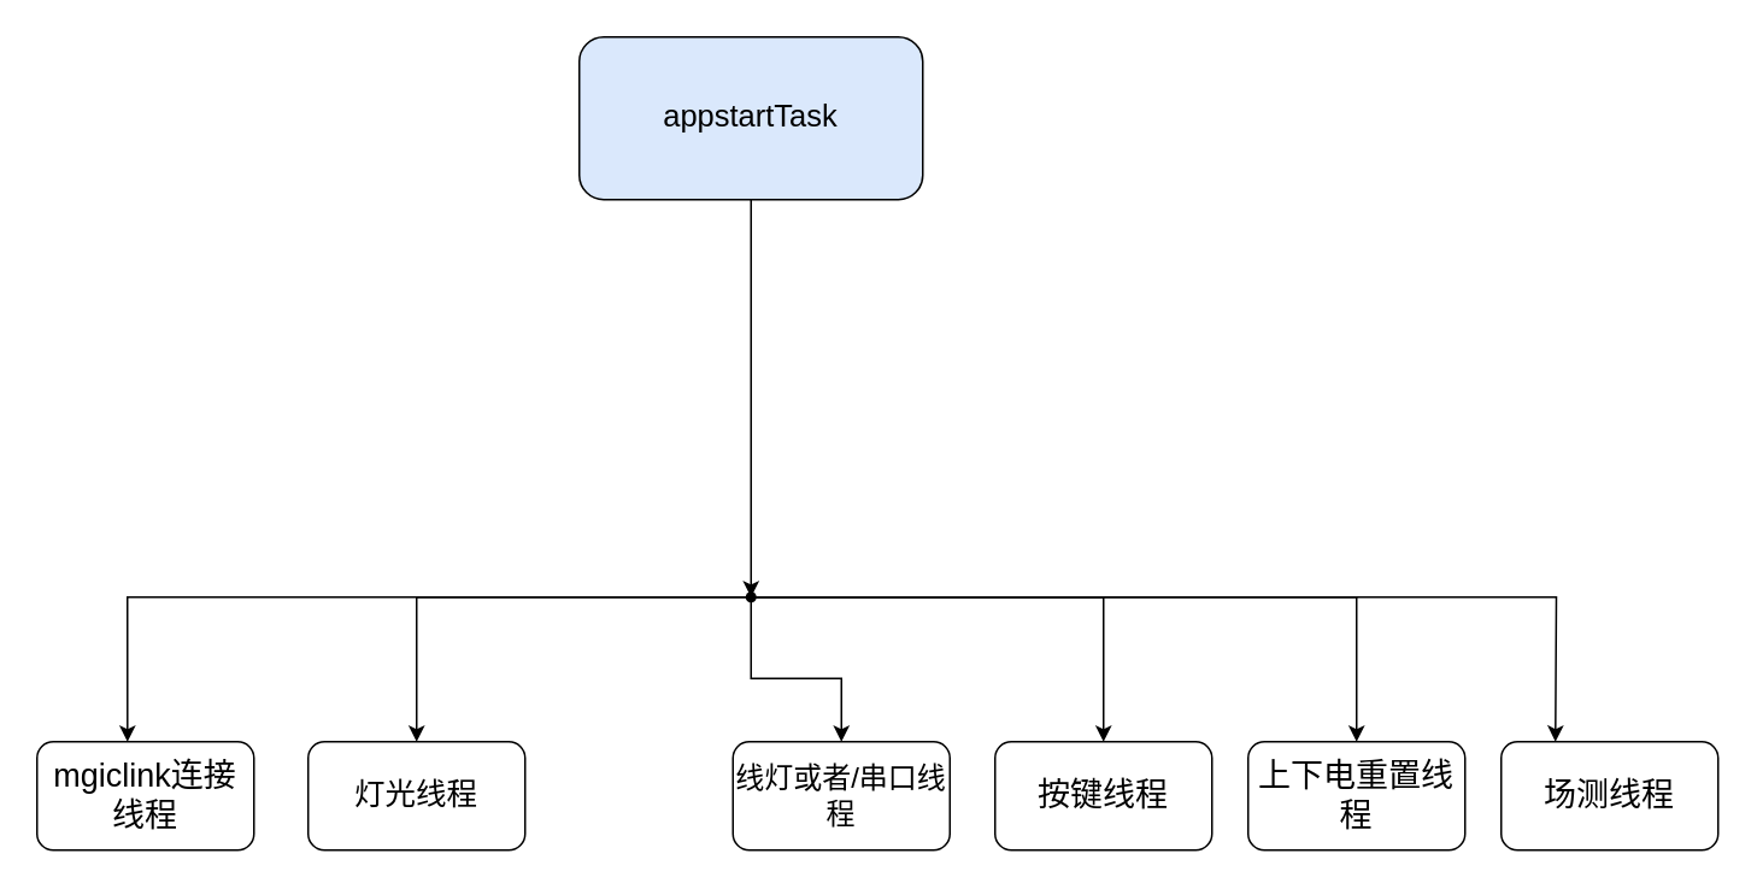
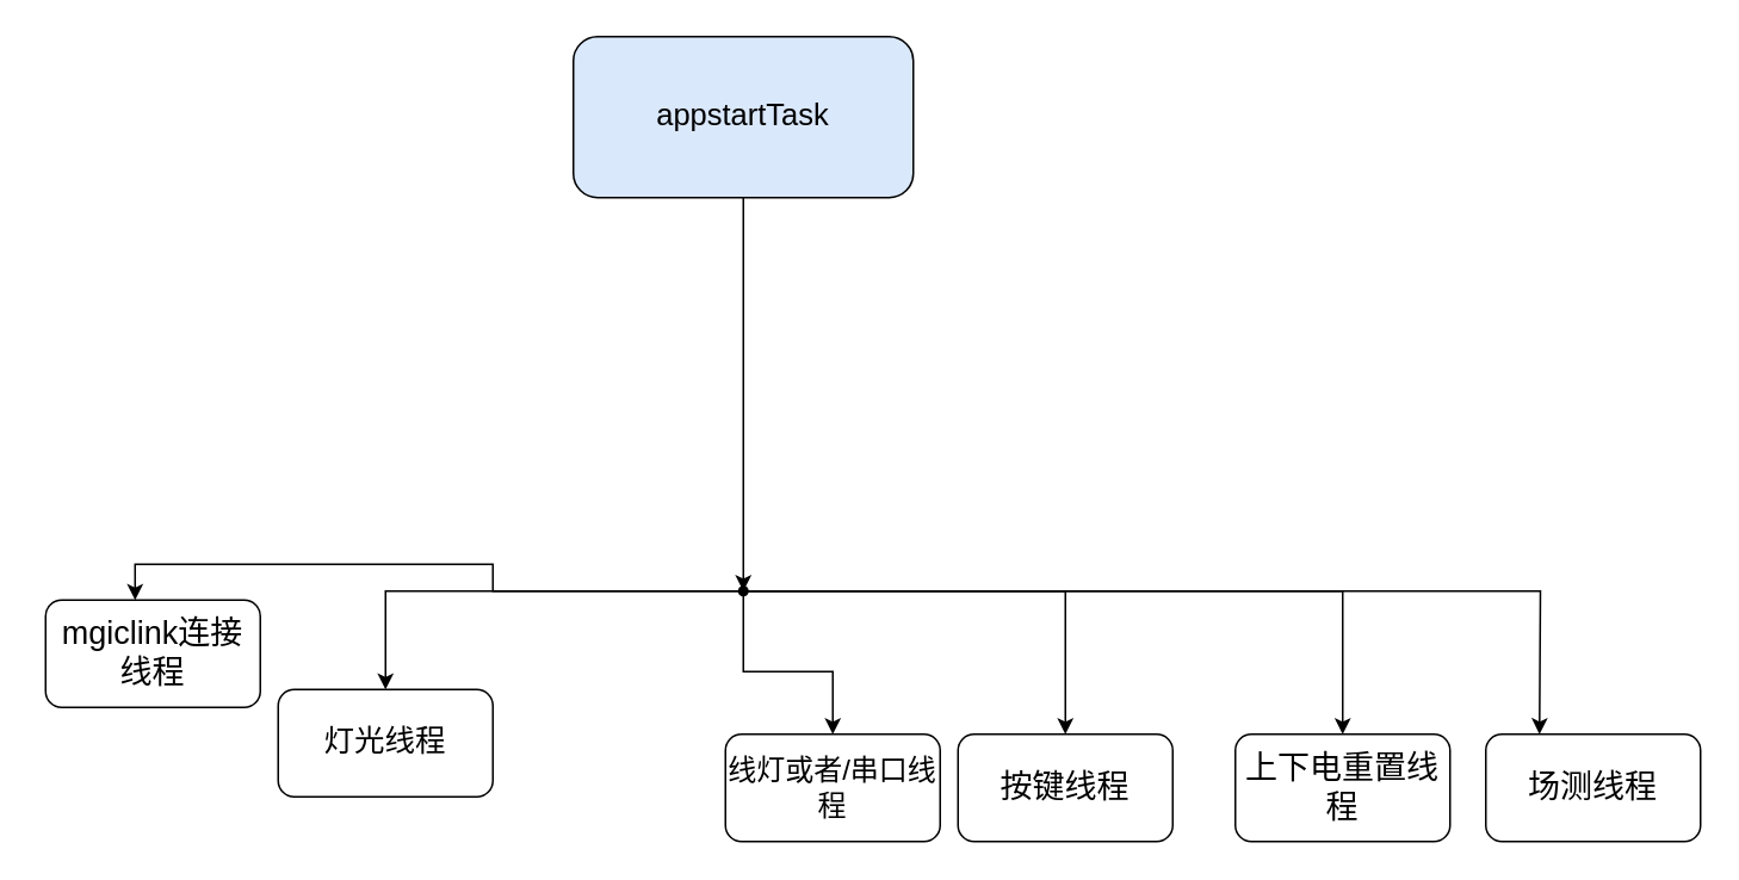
  <mxCell id="0" />
  <mxCell id="1" parent="0" />
  <mxCell id="2" value="" style="edgeStyle=orthogonalEdgeStyle;rounded=0;orthogonalLoop=1;jettySize=auto;html=1;" edge="1" parent="1" source="3" target="10"><mxGeometry relative="1" as="geometry" /></mxCell>
  <mxCell id="3" value="&lt;font style=&quot;font-size: 17px;&quot;&gt;appstartTask&lt;/font&gt;" style="rounded=1;whiteSpace=wrap;html=1;fillColor=#dae8fc;" vertex="1" parent="1"><mxGeometry x="320" y="20" width="190" height="90" as="geometry" /></mxCell>
  <mxCell id="4" value="" style="edgeStyle=orthogonalEdgeStyle;rounded=0;orthogonalLoop=1;jettySize=auto;html=1;" edge="1" parent="1" source="10" target="11"><mxGeometry relative="1" as="geometry" /></mxCell>
  <mxCell id="5" value="" style="edgeStyle=orthogonalEdgeStyle;rounded=0;orthogonalLoop=1;jettySize=auto;html=1;" edge="1" parent="1" source="10" target="12"><mxGeometry relative="1" as="geometry" /></mxCell>
  <mxCell id="6" value="" style="edgeStyle=orthogonalEdgeStyle;rounded=0;orthogonalLoop=1;jettySize=auto;html=1;" edge="1" parent="1" source="10" target="13"><mxGeometry relative="1" as="geometry" /></mxCell>
  <mxCell id="7" style="edgeStyle=orthogonalEdgeStyle;rounded=0;orthogonalLoop=1;jettySize=auto;html=1;entryX=0.5;entryY=0;entryDx=0;entryDy=0;" edge="1" parent="1" source="10" target="14"><mxGeometry relative="1" as="geometry"><mxPoint x="750" y="390" as="targetPoint" /></mxGeometry></mxCell>
  <mxCell id="8" style="edgeStyle=orthogonalEdgeStyle;rounded=0;orthogonalLoop=1;jettySize=auto;html=1;" edge="1" parent="1" source="10"><mxGeometry relative="1" as="geometry"><mxPoint x="860" y="410" as="targetPoint" /></mxGeometry></mxCell>
  <mxCell id="9" style="edgeStyle=orthogonalEdgeStyle;rounded=0;orthogonalLoop=1;jettySize=auto;html=1;entryX=0.417;entryY=0;entryDx=0;entryDy=0;entryPerimeter=0;" edge="1" parent="1" source="10" target="16"><mxGeometry relative="1" as="geometry"><mxPoint x="70" y="400" as="targetPoint" /></mxGeometry></mxCell>
  <mxCell id="10" value="" style="shape=waypoint;sketch=0;size=6;pointerEvents=1;points=[];fillColor=default;resizable=0;rotatable=0;perimeter=centerPerimeter;snapToPoint=1;rounded=1;" vertex="1" parent="1"><mxGeometry x="405" y="320" width="20" height="20" as="geometry" /></mxCell>
- <mxCell id="11" value="&lt;font style=&quot;font-size: 17px;&quot;&gt;灯光线程&lt;/font&gt;" style="whiteSpace=wrap;html=1;sketch=0;pointerEvents=1;rounded=1;" vertex="1" parent="1"><mxGeometry x="170" y="410" width="120" height="60" as="geometry" /></mxCell>
+ <mxCell id="11" value="&lt;font style=&quot;font-size: 17px;&quot;&gt;灯光线程&lt;/font&gt;" style="whiteSpace=wrap;html=1;sketch=0;pointerEvents=1;rounded=1;" vertex="1" parent="1"><mxGeometry x="155" y="385" width="120" height="60" as="geometry" /></mxCell>
  <mxCell id="12" value="&lt;font style=&quot;font-size: 16px;&quot;&gt;线灯或者/串口线程&lt;/font&gt;" style="whiteSpace=wrap;html=1;sketch=0;pointerEvents=1;rounded=1;" vertex="1" parent="1"><mxGeometry x="405" y="410" width="120" height="60" as="geometry" /></mxCell>
- <mxCell id="13" value="&lt;font style=&quot;font-size: 18px;&quot;&gt;按键线程&lt;/font&gt;" style="whiteSpace=wrap;html=1;sketch=0;pointerEvents=1;rounded=1;" vertex="1" parent="1"><mxGeometry x="550" y="410" width="120" height="60" as="geometry" /></mxCell>
+ <mxCell id="13" value="&lt;font style=&quot;font-size: 18px;&quot;&gt;按键线程&lt;/font&gt;" style="whiteSpace=wrap;html=1;sketch=0;pointerEvents=1;rounded=1;" vertex="1" parent="1"><mxGeometry x="535" y="410" width="120" height="60" as="geometry" /></mxCell>
  <mxCell id="14" value="&lt;font style=&quot;font-size: 18px;&quot;&gt;上下电重置线程&lt;/font&gt;" style="whiteSpace=wrap;html=1;sketch=0;pointerEvents=1;rounded=1;" vertex="1" parent="1"><mxGeometry x="690" y="410" width="120" height="60" as="geometry" /></mxCell>
  <mxCell id="15" value="&lt;font style=&quot;font-size: 18px;&quot;&gt;场测线程&lt;/font&gt;" style="whiteSpace=wrap;html=1;sketch=0;pointerEvents=1;rounded=1;" vertex="1" parent="1"><mxGeometry x="830" y="410" width="120" height="60" as="geometry" /></mxCell>
- <mxCell id="16" value="&lt;font style=&quot;font-size: 18px;&quot;&gt;mgiclink连接线程&lt;/font&gt;" style="whiteSpace=wrap;html=1;sketch=0;pointerEvents=1;rounded=1;" vertex="1" parent="1"><mxGeometry x="20" y="410" width="120" height="60" as="geometry" /></mxCell>
+ <mxCell id="16" value="&lt;font style=&quot;font-size: 18px;&quot;&gt;mgiclink连接线程&lt;/font&gt;" style="whiteSpace=wrap;html=1;sketch=0;pointerEvents=1;rounded=1;" vertex="1" parent="1"><mxGeometry x="25" y="335" width="120" height="60" as="geometry" /></mxCell>
